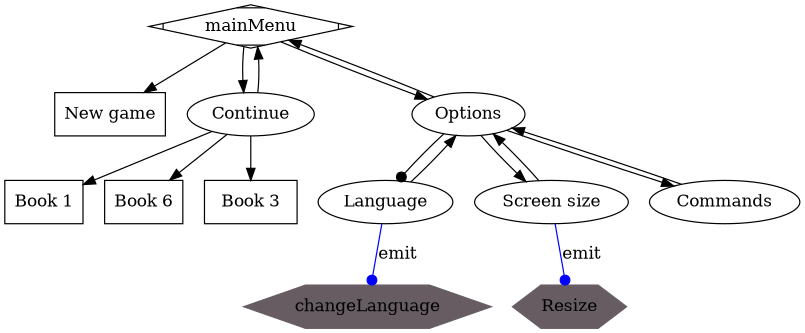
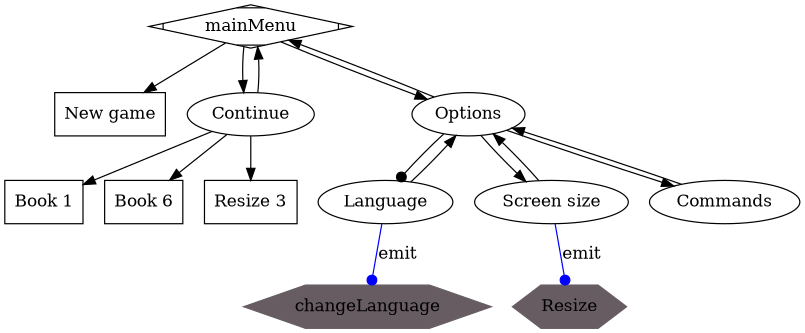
  digraph {
    mainMenu [shape=Mdiamond]
    "New game" [shape=box]
    Continue
    Options
    "Book 1" [shape=box]
    n6 [label="Book 6" shape=box]
-   "Book 3" [shape=box]
+   "Book 3" [shape=box label="Resize 3"]
    Language
    "Screen size"
    Commands
    changeLanguage [color=".9 .1 .4" shape=hexagon style=filled]
    Resize [color=".9 .1 .4" shape=hexagon style=filled]
    mainMenu -> "New game"
    mainMenu -> Continue
    mainMenu -> Options
    Continue -> mainMenu
    Continue -> "Book 1"
    Continue -> n6
    Continue -> "Book 3"
    Options -> mainMenu
    Options -> Language [arrowhead=dot]
    Options -> "Screen size"
    Options -> Commands
    Language -> Options
    Language -> changeLanguage [arrowhead=dot color=blue label=emit]
    "Screen size" -> Options
    "Screen size" -> Resize [arrowhead=dot color=blue label=emit]
    Commands -> Options
  }
